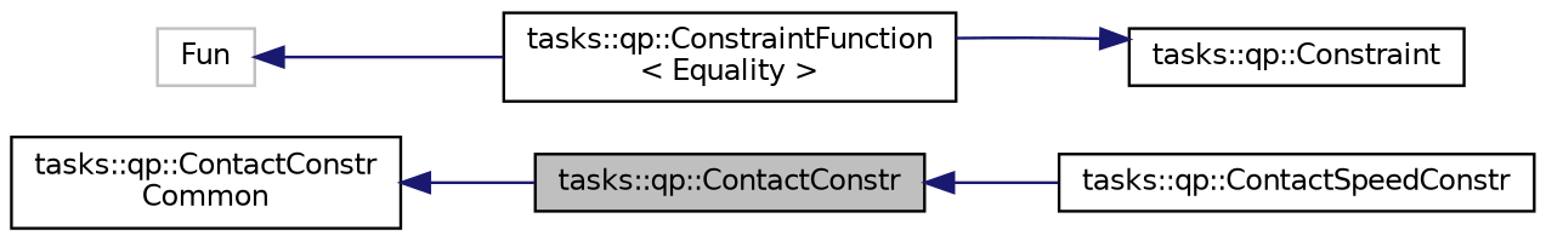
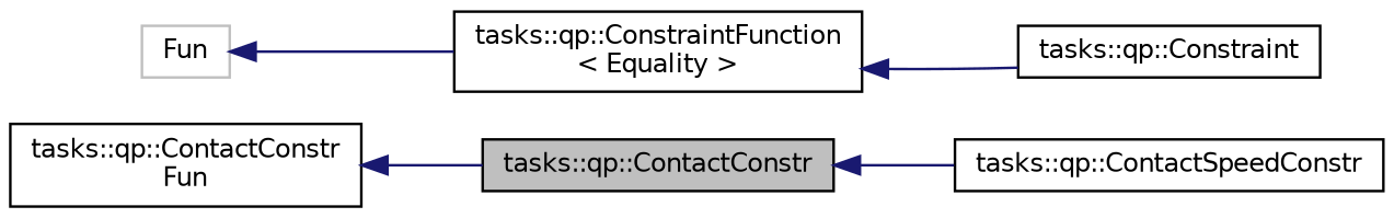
  digraph {
    rankdir=LR
    node [color=black fillcolor=white fontname=Helvetica fontsize=10 shape=record style=filled]
    edge [color=midnightblue dir=back fontname=Helvetica fontsize=10 labelfontname=Helvetica labelfontsize=10 style=solid]
    n1 [fillcolor=grey75 fontcolor=black height=0.2 label="tasks::qp::ContactConstr" width=0.4]
    n2 [height=0.2 label="tasks::qp::ContactSpeedConstr" width=0.4]
    n3 [height=0.2 label="tasks::qp::ConstraintFunction\l\< Equality \>" width=0.4]
    n4 [height=0.2 label="tasks::qp::Constraint" width=0.4]
    n5 [color=grey75 height=0.2 label=Fun width=0.4]
-   n6 [height=0.2 label="tasks::qp::ContactConstr\lCommon" width=0.4]
+   n6 [height=0.2 label="tasks::qp::ContactConstr\lFun" width=0.4]
    n1 -> n2
-   n4 -> n3
+   n3 -> n4
    n5 -> n3
    n6 -> n1
  }
